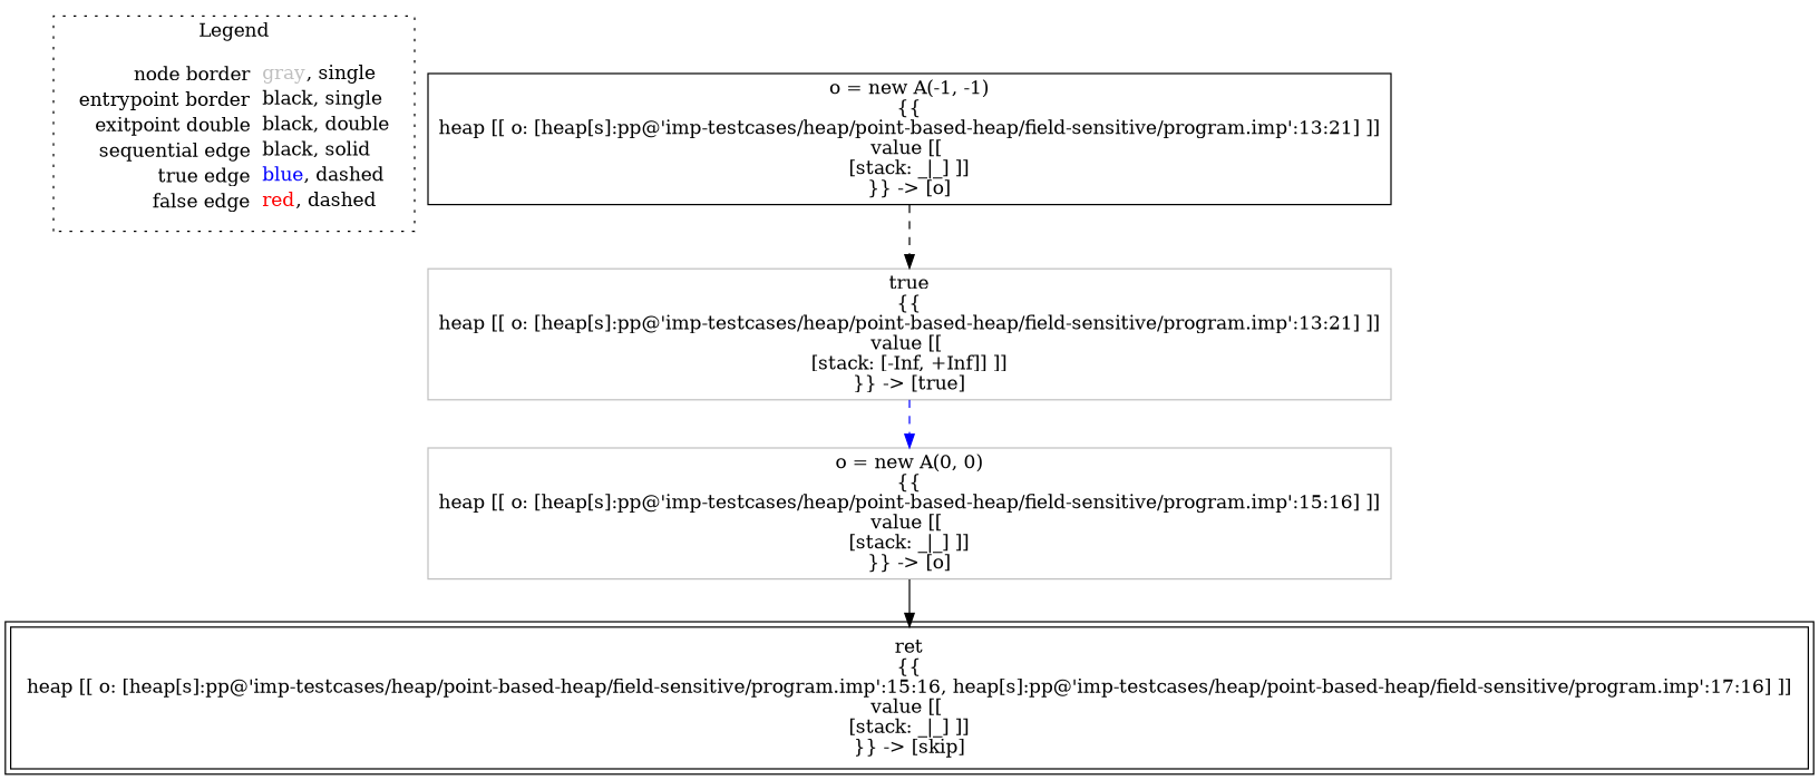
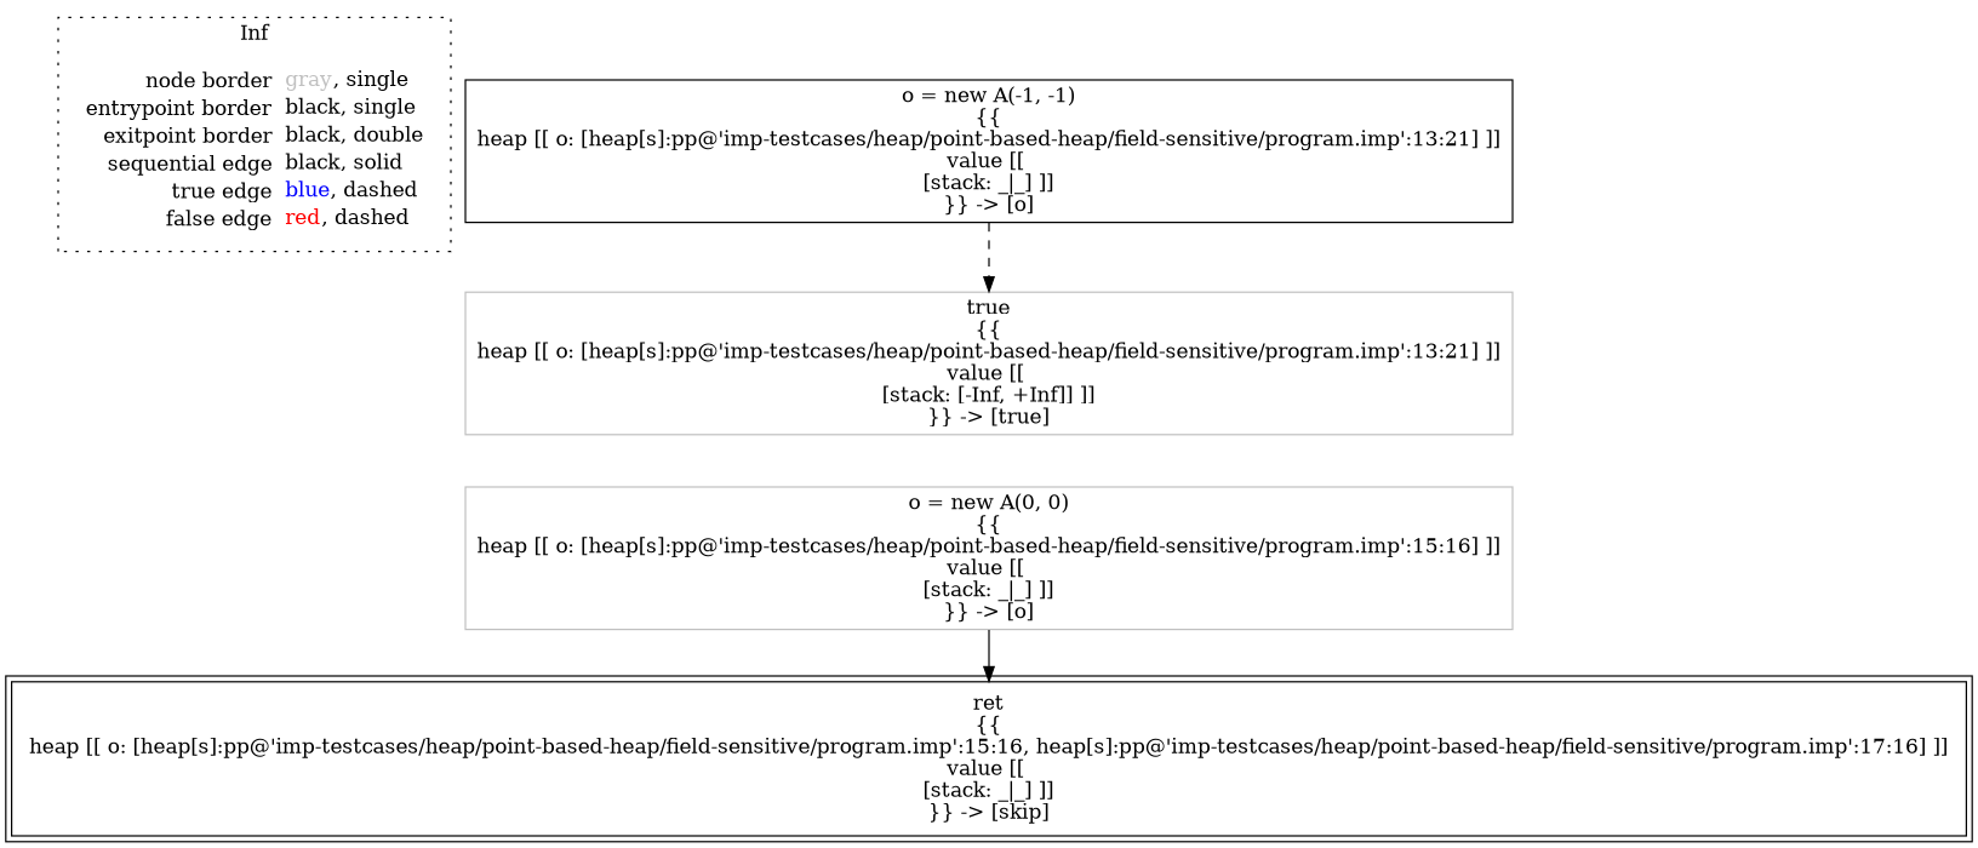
  digraph {
    node [shape=rect color=black]
    edge [color=black style=dashed]
-   n1 [label=<<table border="0" cellpadding="2" cellspacing="0" cellborder="0"><tr><td align="right">node border&nbsp;</td><td align="left"><font color="gray">gray</font>, single</td></tr><tr><td align="right">entrypoint border&nbsp;</td><td align="left"><font color="black">black</font>, single</td></tr><tr><td align="right">exitpoint double&nbsp;</td><td align="left"><font color="black">black</font>, double</td></tr><tr><td align="right">sequential edge&nbsp;</td><td align="left"><font color="black">black</font>, solid</td></tr><tr><td align="right">true edge&nbsp;</td><td align="left"><font color="blue">blue</font>, dashed</td></tr><tr><td align="right">false edge&nbsp;</td><td align="left"><font color="red">red</font>, dashed</td></tr></table>> shape=plaintext color=""]
+   n1 [label=<<table border="0" cellpadding="2" cellspacing="0" cellborder="0"><tr><td align="right">node border&nbsp;</td><td align="left"><font color="gray">gray</font>, single</td></tr><tr><td align="right">entrypoint border&nbsp;</td><td align="left"><font color="black">black</font>, single</td></tr><tr><td align="right">exitpoint border&nbsp;</td><td align="left"><font color="black">black</font>, double</td></tr><tr><td align="right">sequential edge&nbsp;</td><td align="left"><font color="black">black</font>, solid</td></tr><tr><td align="right">true edge&nbsp;</td><td align="left"><font color="blue">blue</font>, dashed</td></tr><tr><td align="right">false edge&nbsp;</td><td align="left"><font color="red">red</font>, dashed</td></tr></table>> shape=plaintext color=""]
    n2 [label=<o = new A(-1, -1)<BR/>{{<BR/>heap [[ o: [heap[s]:pp@'imp-testcases/heap/point-based-heap/field-sensitive/program.imp':13:21] ]]<BR/>value [[ <BR/>[stack: _|_] ]]<BR/>}} -&gt; [o]>]
    n3 [color=gray label=<true<BR/>{{<BR/>heap [[ o: [heap[s]:pp@'imp-testcases/heap/point-based-heap/field-sensitive/program.imp':13:21] ]]<BR/>value [[ <BR/>[stack: [-Inf, +Inf]] ]]<BR/>}} -&gt; [true]>]
    n4 [color=gray label=<o = new A(0, 0)<BR/>{{<BR/>heap [[ o: [heap[s]:pp@'imp-testcases/heap/point-based-heap/field-sensitive/program.imp':15:16] ]]<BR/>value [[ <BR/>[stack: _|_] ]]<BR/>}} -&gt; [o]>]
    n5 [label=<ret<BR/>{{<BR/>heap [[ o: [heap[s]:pp@'imp-testcases/heap/point-based-heap/field-sensitive/program.imp':15:16, heap[s]:pp@'imp-testcases/heap/point-based-heap/field-sensitive/program.imp':17:16] ]]<BR/>value [[ <BR/>[stack: _|_] ]]<BR/>}} -&gt; [skip]> peripheries=2]
    subgraph cluster_1 {
-     label=Legend
+     label=Inf
      style=dotted
      n1
    }
    n2 -> n3
-   n3 -> n4 [color=blue]
    n4 -> n5 [style=""]
  }
